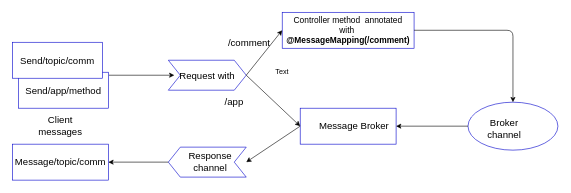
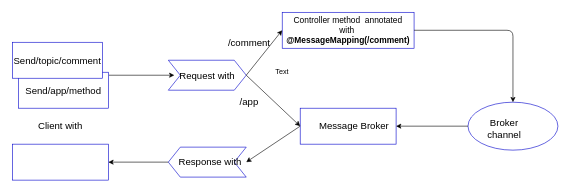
  <mxCell id="0" />
  <mxCell id="1" parent="0" />
  <mxCell id="2" value="" style="rounded=0;whiteSpace=wrap;html=1;strokeColor=#0000CC;" vertex="1" parent="1"><mxGeometry x="30" y="120" width="150" height="60" as="geometry" /></mxCell>
  <mxCell id="3" value="" style="rounded=0;whiteSpace=wrap;html=1;strokeColor=#0000CC;" vertex="1" parent="1"><mxGeometry x="20" y="70" width="150" height="60" as="geometry" /></mxCell>
  <mxCell id="4" value="" style="rounded=0;whiteSpace=wrap;html=1;strokeColor=#0000CC;" vertex="1" parent="1"><mxGeometry x="20" y="240" width="160" height="60" as="geometry" /></mxCell>
  <mxCell id="5" value="" style="shape=step;perimeter=stepPerimeter;whiteSpace=wrap;html=1;fixedSize=1;strokeColor=#0000CC;" vertex="1" parent="1"><mxGeometry x="280" y="100" width="130" height="50" as="geometry" /></mxCell>
  <mxCell id="6" value="" style="shape=step;perimeter=stepPerimeter;whiteSpace=wrap;html=1;fixedSize=1;direction=west;strokeColor=#0000CC;" vertex="1" parent="1"><mxGeometry x="280" y="245" width="130" height="50" as="geometry" /></mxCell>
  <mxCell id="7" value="" style="rounded=0;whiteSpace=wrap;html=1;strokeColor=#0000CC;" vertex="1" parent="1"><mxGeometry x="470" y="20" width="220" height="60" as="geometry" /></mxCell>
  <mxCell id="8" value="" style="rounded=0;whiteSpace=wrap;html=1;strokeColor=#0000CC;" vertex="1" parent="1"><mxGeometry x="500" y="180" width="160" height="60" as="geometry" /></mxCell>
  <mxCell id="9" value="" style="ellipse;whiteSpace=wrap;html=1;strokeColor=#0000CC;" vertex="1" parent="1"><mxGeometry x="780" y="170" width="150" height="80" as="geometry" /></mxCell>
- <mxCell id="10" value="&lt;font size=&quot;3&quot;&gt;Send/topic/comm&lt;/font&gt;" style="text;html=1;strokeColor=none;fillColor=none;align=center;verticalAlign=middle;whiteSpace=wrap;rounded=0;" vertex="1" parent="1"><mxGeometry x="20" y="90" width="150" height="20" as="geometry" /></mxCell>
+ <mxCell id="10" value="&lt;font size=&quot;3&quot;&gt;Send/topic/comment&lt;/font&gt;" style="text;html=1;strokeColor=none;fillColor=none;align=center;verticalAlign=middle;whiteSpace=wrap;rounded=0;" vertex="1" parent="1"><mxGeometry x="20" y="90" width="150" height="20" as="geometry" /></mxCell>
  <mxCell id="11" value="&lt;font size=&quot;3&quot;&gt;Send/app/method&lt;/font&gt;" style="text;html=1;strokeColor=none;fillColor=none;align=center;verticalAlign=middle;whiteSpace=wrap;rounded=0;" vertex="1" parent="1"><mxGeometry x="30" y="140" width="150" height="20" as="geometry" /></mxCell>
  <mxCell id="12" value="&lt;font size=&quot;3&quot;&gt;Request with&lt;/font&gt;" style="text;html=1;strokeColor=none;fillColor=none;align=center;verticalAlign=middle;whiteSpace=wrap;rounded=0;" vertex="1" parent="1"><mxGeometry x="290" y="115" width="110" height="20" as="geometry" /></mxCell>
  <mxCell id="13" value="&lt;font style=&quot;font-size: 14px&quot;&gt;Controller method&amp;nbsp; annotated with&amp;nbsp;&lt;br&gt;&lt;b&gt;@MessageMapping(/comment)&lt;/b&gt;&lt;/font&gt;" style="text;html=1;strokeColor=none;fillColor=none;align=center;verticalAlign=middle;whiteSpace=wrap;rounded=0;" vertex="1" parent="1"><mxGeometry x="515" y="20" width="130" height="60" as="geometry" /></mxCell>
  <mxCell id="14" value="&lt;font size=&quot;3&quot;&gt;Message Broker&lt;/font&gt;" style="text;html=1;strokeColor=none;fillColor=none;align=center;verticalAlign=middle;whiteSpace=wrap;rounded=0;" vertex="1" parent="1"><mxGeometry x="520" y="200" width="140" height="20" as="geometry" /></mxCell>
- <mxCell id="15" value="&lt;font size=&quot;3&quot;&gt;Response channel&lt;/font&gt;" style="text;html=1;strokeColor=none;fillColor=none;align=center;verticalAlign=middle;whiteSpace=wrap;rounded=0;" vertex="1" parent="1"><mxGeometry x="290" y="260" width="120" height="20" as="geometry" /></mxCell>
+ <mxCell id="15" value="&lt;font size=&quot;3&quot;&gt;Response with&lt;/font&gt;" style="text;html=1;strokeColor=none;fillColor=none;align=center;verticalAlign=middle;whiteSpace=wrap;rounded=0;" vertex="1" parent="1"><mxGeometry x="290" y="260" width="120" height="20" as="geometry" /></mxCell>
  <mxCell id="16" value="&lt;font size=&quot;3&quot;&gt;Broker channel&lt;/font&gt;" style="text;html=1;strokeColor=none;fillColor=none;align=center;verticalAlign=middle;whiteSpace=wrap;rounded=0;" vertex="1" parent="1"><mxGeometry x="787.5" y="205" width="105" height="20" as="geometry" /></mxCell>
  <mxCell id="17" value="" style="endArrow=classic;html=1;entryX=0;entryY=0.5;entryDx=0;entryDy=0;entryPerimeter=0;" edge="1" parent="1" target="12"><mxGeometry width="50" height="50" relative="1" as="geometry"><mxPoint x="181" y="125" as="sourcePoint" /><mxPoint x="280" y="125" as="targetPoint" /></mxGeometry></mxCell>
  <mxCell id="18" value="" style="endArrow=classic;html=1;entryX=0;entryY=0.5;entryDx=0;entryDy=0;exitX=1;exitY=0.5;exitDx=0;exitDy=0;" edge="1" parent="1" source="5" target="7"><mxGeometry width="50" height="50" relative="1" as="geometry"><mxPoint x="350" y="49.5" as="sourcePoint" /><mxPoint x="459" y="49.5" as="targetPoint" /></mxGeometry></mxCell>
  <mxCell id="19" value="" style="endArrow=classic;html=1;entryX=0;entryY=0.5;entryDx=0;entryDy=0;exitX=1;exitY=0.5;exitDx=0;exitDy=0;" edge="1" parent="1" source="5" target="8"><mxGeometry width="50" height="50" relative="1" as="geometry"><mxPoint x="420" y="135" as="sourcePoint" /><mxPoint x="480" y="60" as="targetPoint" /></mxGeometry></mxCell>
  <mxCell id="20" value="" style="endArrow=classic;html=1;entryX=1;entryY=0.5;entryDx=0;entryDy=0;exitX=0;exitY=0.5;exitDx=0;exitDy=0;" edge="1" parent="1" source="8" target="15"><mxGeometry width="50" height="50" relative="1" as="geometry"><mxPoint x="430" y="145" as="sourcePoint" /><mxPoint x="490" y="70" as="targetPoint" /></mxGeometry></mxCell>
  <mxCell id="21" value="" style="endArrow=classic;html=1;exitX=1;exitY=0.5;exitDx=0;exitDy=0;entryX=0.5;entryY=0;entryDx=0;entryDy=0;" edge="1" parent="1" source="7" target="9"><mxGeometry width="50" height="50" relative="1" as="geometry"><mxPoint x="440" y="155" as="sourcePoint" /><mxPoint x="860" y="50" as="targetPoint" /><Array as="points"><mxPoint x="855" y="50" /></Array></mxGeometry></mxCell>
  <mxCell id="22" value="" style="endArrow=classic;html=1;entryX=1;entryY=0.5;entryDx=0;entryDy=0;exitX=0;exitY=0.5;exitDx=0;exitDy=0;" edge="1" parent="1" source="9" target="14"><mxGeometry width="50" height="50" relative="1" as="geometry"><mxPoint x="450" y="165" as="sourcePoint" /><mxPoint x="510" y="90" as="targetPoint" /></mxGeometry></mxCell>
- <mxCell id="23" value="&lt;font size=&quot;3&quot;&gt;Client messages&lt;/font&gt;" style="text;html=1;strokeColor=none;fillColor=none;align=center;verticalAlign=middle;whiteSpace=wrap;rounded=0;" vertex="1" parent="1"><mxGeometry x="40" y="200" width="120" height="20" as="geometry" /></mxCell>
+ <mxCell id="23" value="&lt;font size=&quot;3&quot;&gt;Client with&lt;/font&gt;" style="text;html=1;strokeColor=none;fillColor=none;align=center;verticalAlign=middle;whiteSpace=wrap;rounded=0;" vertex="1" parent="1"><mxGeometry x="40" y="200" width="120" height="20" as="geometry" /></mxCell>
  <mxCell id="24" value="" style="endArrow=classic;html=1;exitX=1;exitY=0.5;exitDx=0;exitDy=0;" edge="1" parent="1" source="6" target="4"><mxGeometry width="50" height="50" relative="1" as="geometry"><mxPoint x="510" y="220" as="sourcePoint" /><mxPoint x="165" y="263" as="targetPoint" /></mxGeometry></mxCell>
- <mxCell id="25" value="&lt;font size=&quot;3&quot;&gt;Message/topic/comm&lt;/font&gt;" style="text;html=1;strokeColor=none;fillColor=none;align=center;verticalAlign=middle;whiteSpace=wrap;rounded=0;" vertex="1" parent="1"><mxGeometry x="25" y="260" width="150" height="20" as="geometry" /></mxCell>
  <mxCell id="26" value="Text" style="text;html=1;strokeColor=none;fillColor=none;align=center;verticalAlign=middle;whiteSpace=wrap;rounded=0;" vertex="1" parent="1"><mxGeometry x="450" y="110" width="40" height="20" as="geometry" /></mxCell>
  <mxCell id="27" value="&lt;font size=&quot;3&quot;&gt;/comment&lt;/font&gt;" style="text;html=1;strokeColor=none;fillColor=none;align=center;verticalAlign=middle;whiteSpace=wrap;rounded=0;" vertex="1" parent="1"><mxGeometry x="340" y="60" width="150" height="20" as="geometry" /></mxCell>
- <mxCell id="28" value="&lt;font size=&quot;3&quot;&gt;/app&lt;/font&gt;" style="text;html=1;strokeColor=none;fillColor=none;align=center;verticalAlign=middle;whiteSpace=wrap;rounded=0;" vertex="1" parent="1"><mxGeometry x="315" y="160" width="150" height="20" as="geometry" /></mxCell>
+ <mxCell id="28" value="&lt;font size=&quot;3&quot;&gt;/app&lt;/font&gt;" style="text;html=1;strokeColor=none;fillColor=none;align=center;verticalAlign=middle;whiteSpace=wrap;rounded=0;" vertex="1" parent="1"><mxGeometry x="340" y="160" width="150" height="20" as="geometry" /></mxCell>
